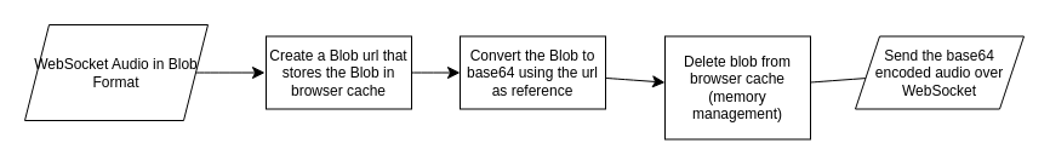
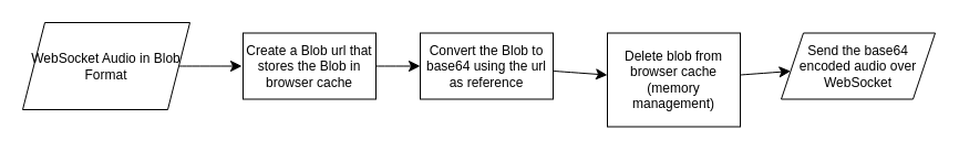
  <mxCell id="0" />
  <mxCell id="1" parent="0" />
  <mxCell id="2" value="" style="edgeStyle=none;curved=1;rounded=0;orthogonalLoop=1;jettySize=auto;html=1;fontSize=12;startSize=8;endSize=8;" edge="1" parent="1" source="3"><mxGeometry relative="1" as="geometry"><mxPoint x="218" y="59.5" as="targetPoint" /></mxGeometry></mxCell>
  <mxCell id="3" value="WebSocket Audio in Blob Format" style="shape=parallelogram;perimeter=parallelogramPerimeter;whiteSpace=wrap;html=1;fixedSize=1;" vertex="1" parent="1"><mxGeometry x="20" y="20" width="151" height="79" as="geometry" /></mxCell>
  <mxCell id="4" value="" style="edgeStyle=none;curved=1;rounded=0;orthogonalLoop=1;jettySize=auto;html=1;fontSize=12;startSize=8;endSize=8;" edge="1" parent="1" source="5" target="7"><mxGeometry relative="1" as="geometry" /></mxCell>
  <mxCell id="5" value="Create a Blob url that stores the Blob in browser cache" style="rounded=0;whiteSpace=wrap;html=1;" vertex="1" parent="1"><mxGeometry x="219" y="29.5" width="120" height="60" as="geometry" /></mxCell>
  <mxCell id="6" value="" style="edgeStyle=none;curved=1;rounded=0;orthogonalLoop=1;jettySize=auto;html=1;fontSize=12;startSize=8;endSize=8;" edge="1" parent="1" source="7" target="9"><mxGeometry relative="1" as="geometry" /></mxCell>
  <mxCell id="7" value="Convert the Blob to base64 using the url as reference" style="whiteSpace=wrap;html=1;rounded=0;" vertex="1" parent="1"><mxGeometry x="379" y="29.5" width="120" height="60" as="geometry" /></mxCell>
- <mxCell id="8" value="" style="edgeStyle=none;curved=1;rounded=0;orthogonalLoop=1;jettySize=auto;html=1;fontSize=12;startSize=8;endSize=8;endArrow=none;" edge="1" parent="1" source="9" target="10"><mxGeometry relative="1" as="geometry" /></mxCell>
+ <mxCell id="8" value="" style="edgeStyle=none;curved=1;rounded=0;orthogonalLoop=1;jettySize=auto;html=1;fontSize=12;startSize=8;endSize=8;" edge="1" parent="1" source="9" target="10"><mxGeometry relative="1" as="geometry" /></mxCell>
  <mxCell id="9" value="Delete blob from browser cache (memory management)" style="whiteSpace=wrap;html=1;rounded=0;" vertex="1" parent="1"><mxGeometry x="548" y="29.5" width="120" height="85" as="geometry" /></mxCell>
  <mxCell id="10" value="Send the base64 encoded audio over WebSocket" style="shape=parallelogram;perimeter=parallelogramPerimeter;whiteSpace=wrap;html=1;fixedSize=1;rounded=0;" vertex="1" parent="1"><mxGeometry x="705" y="29.5" width="139" height="60" as="geometry" /></mxCell>
